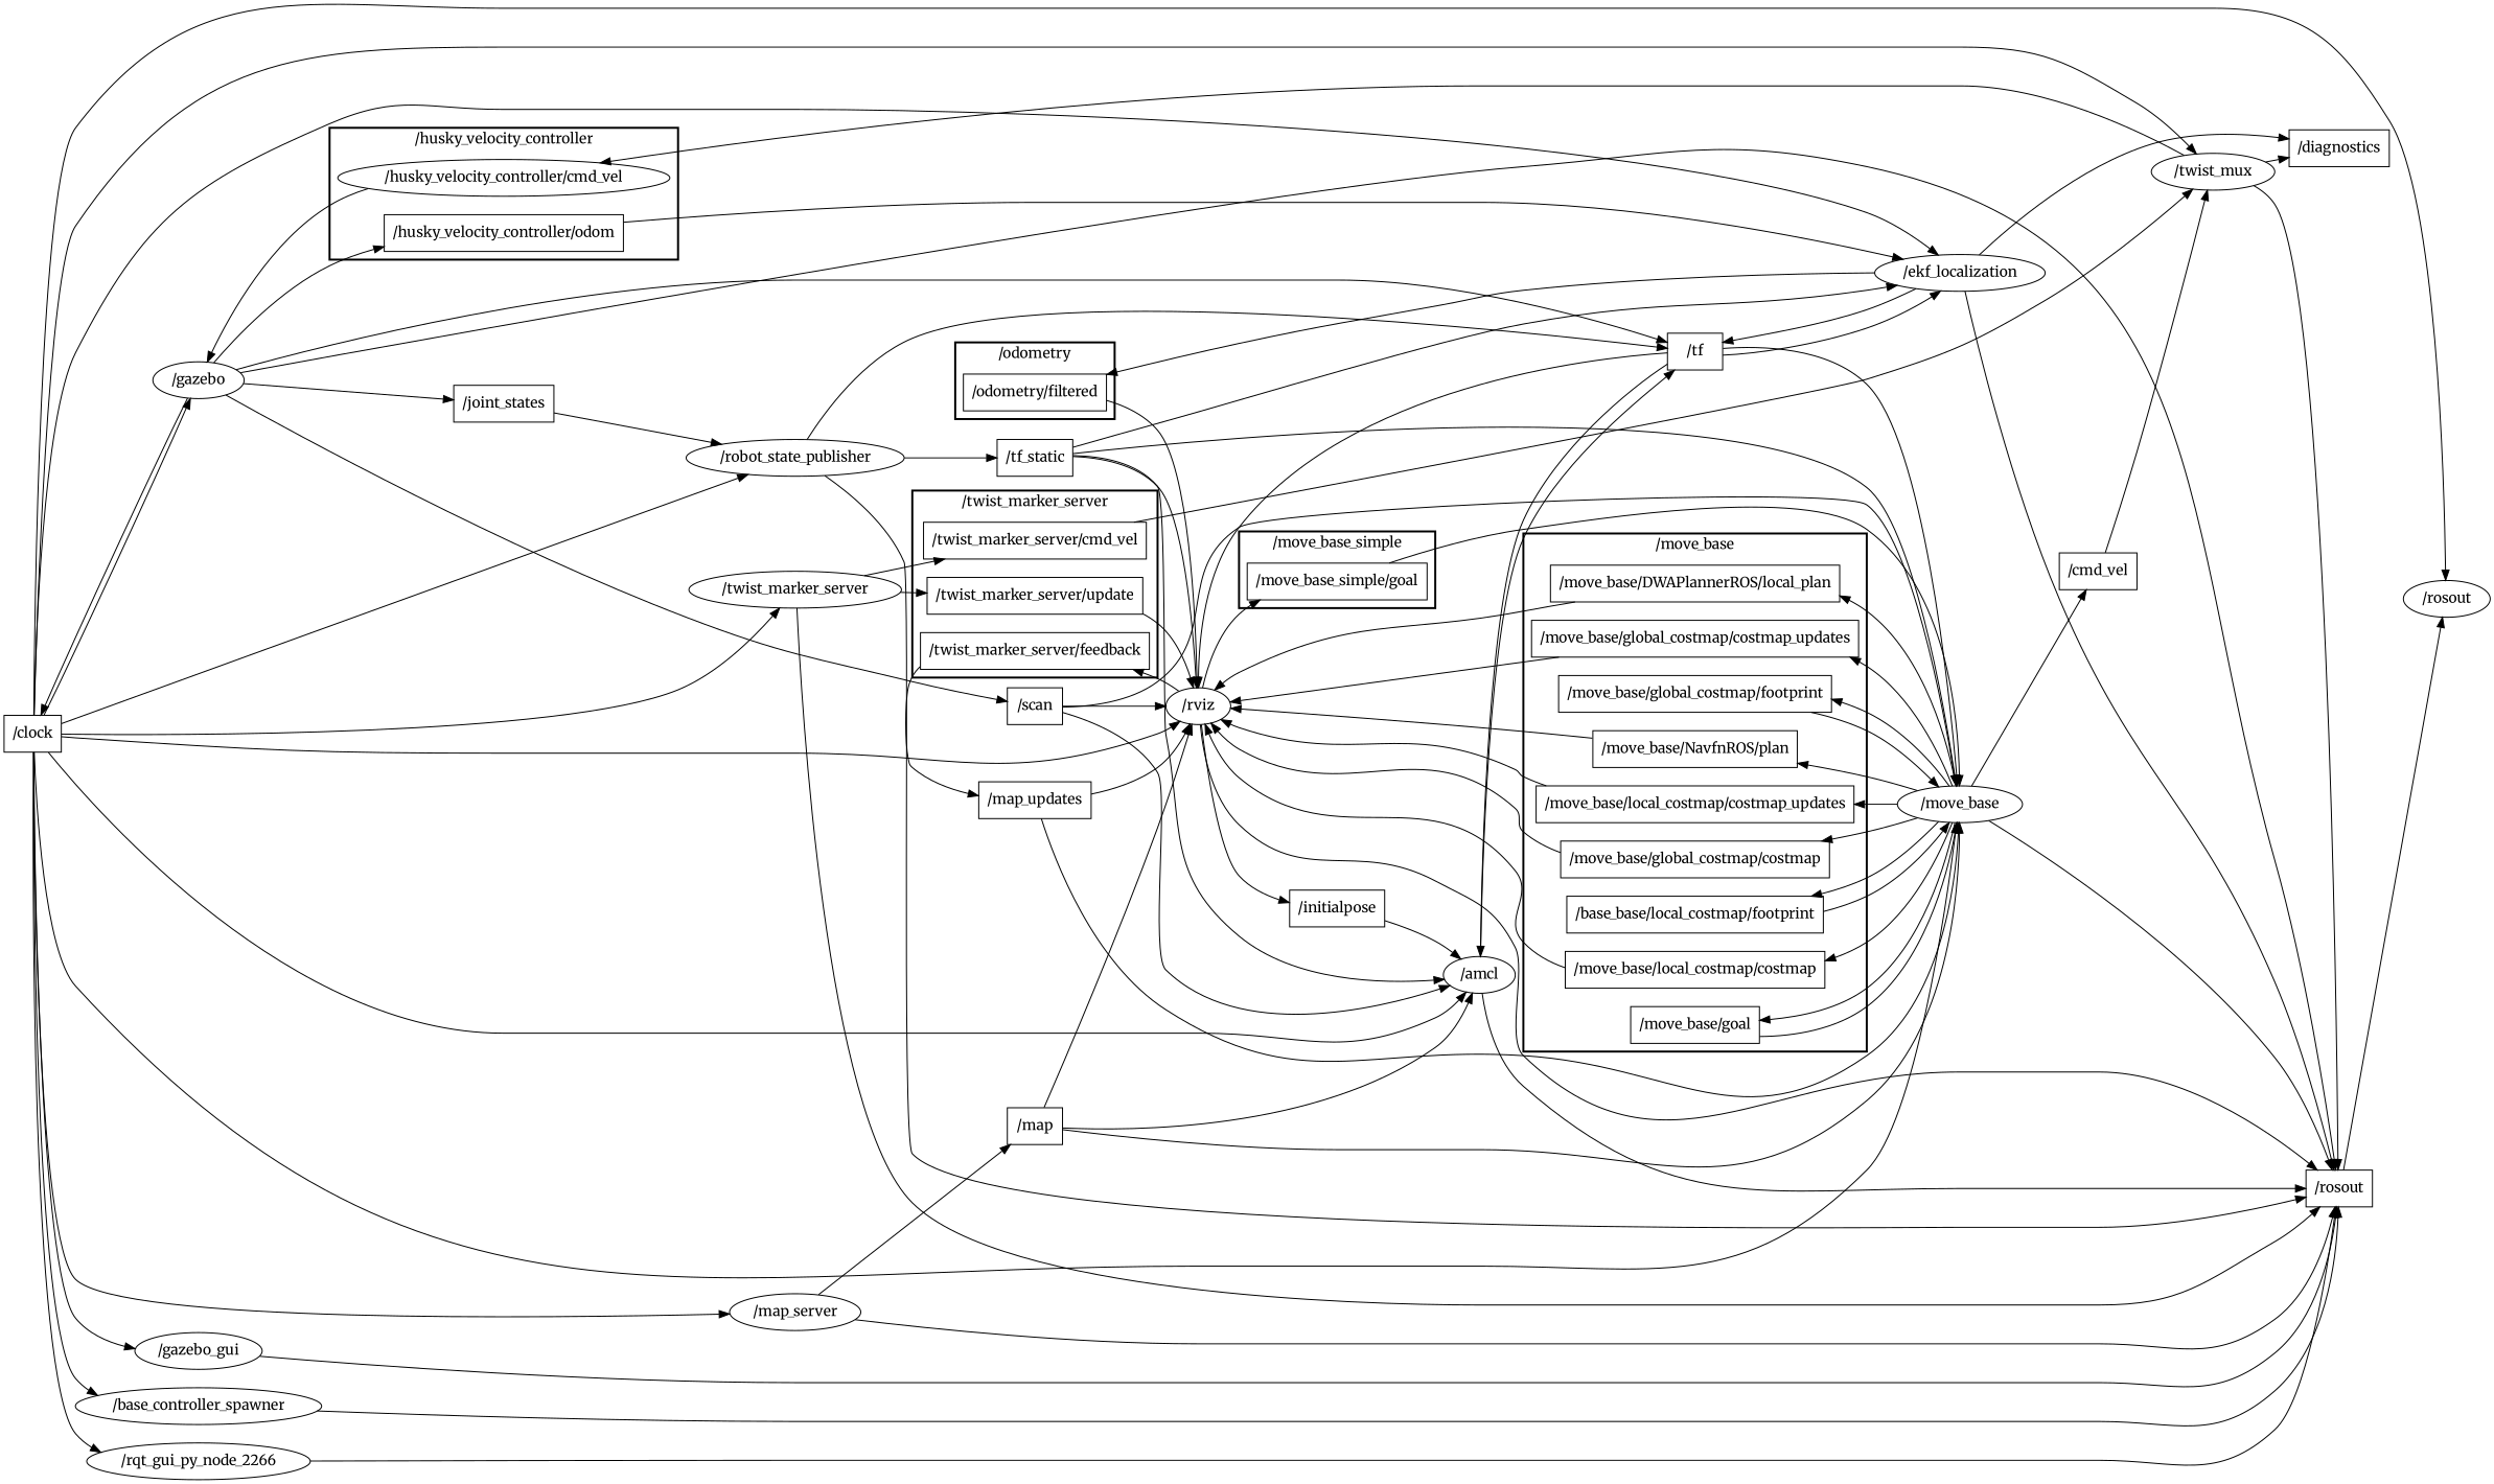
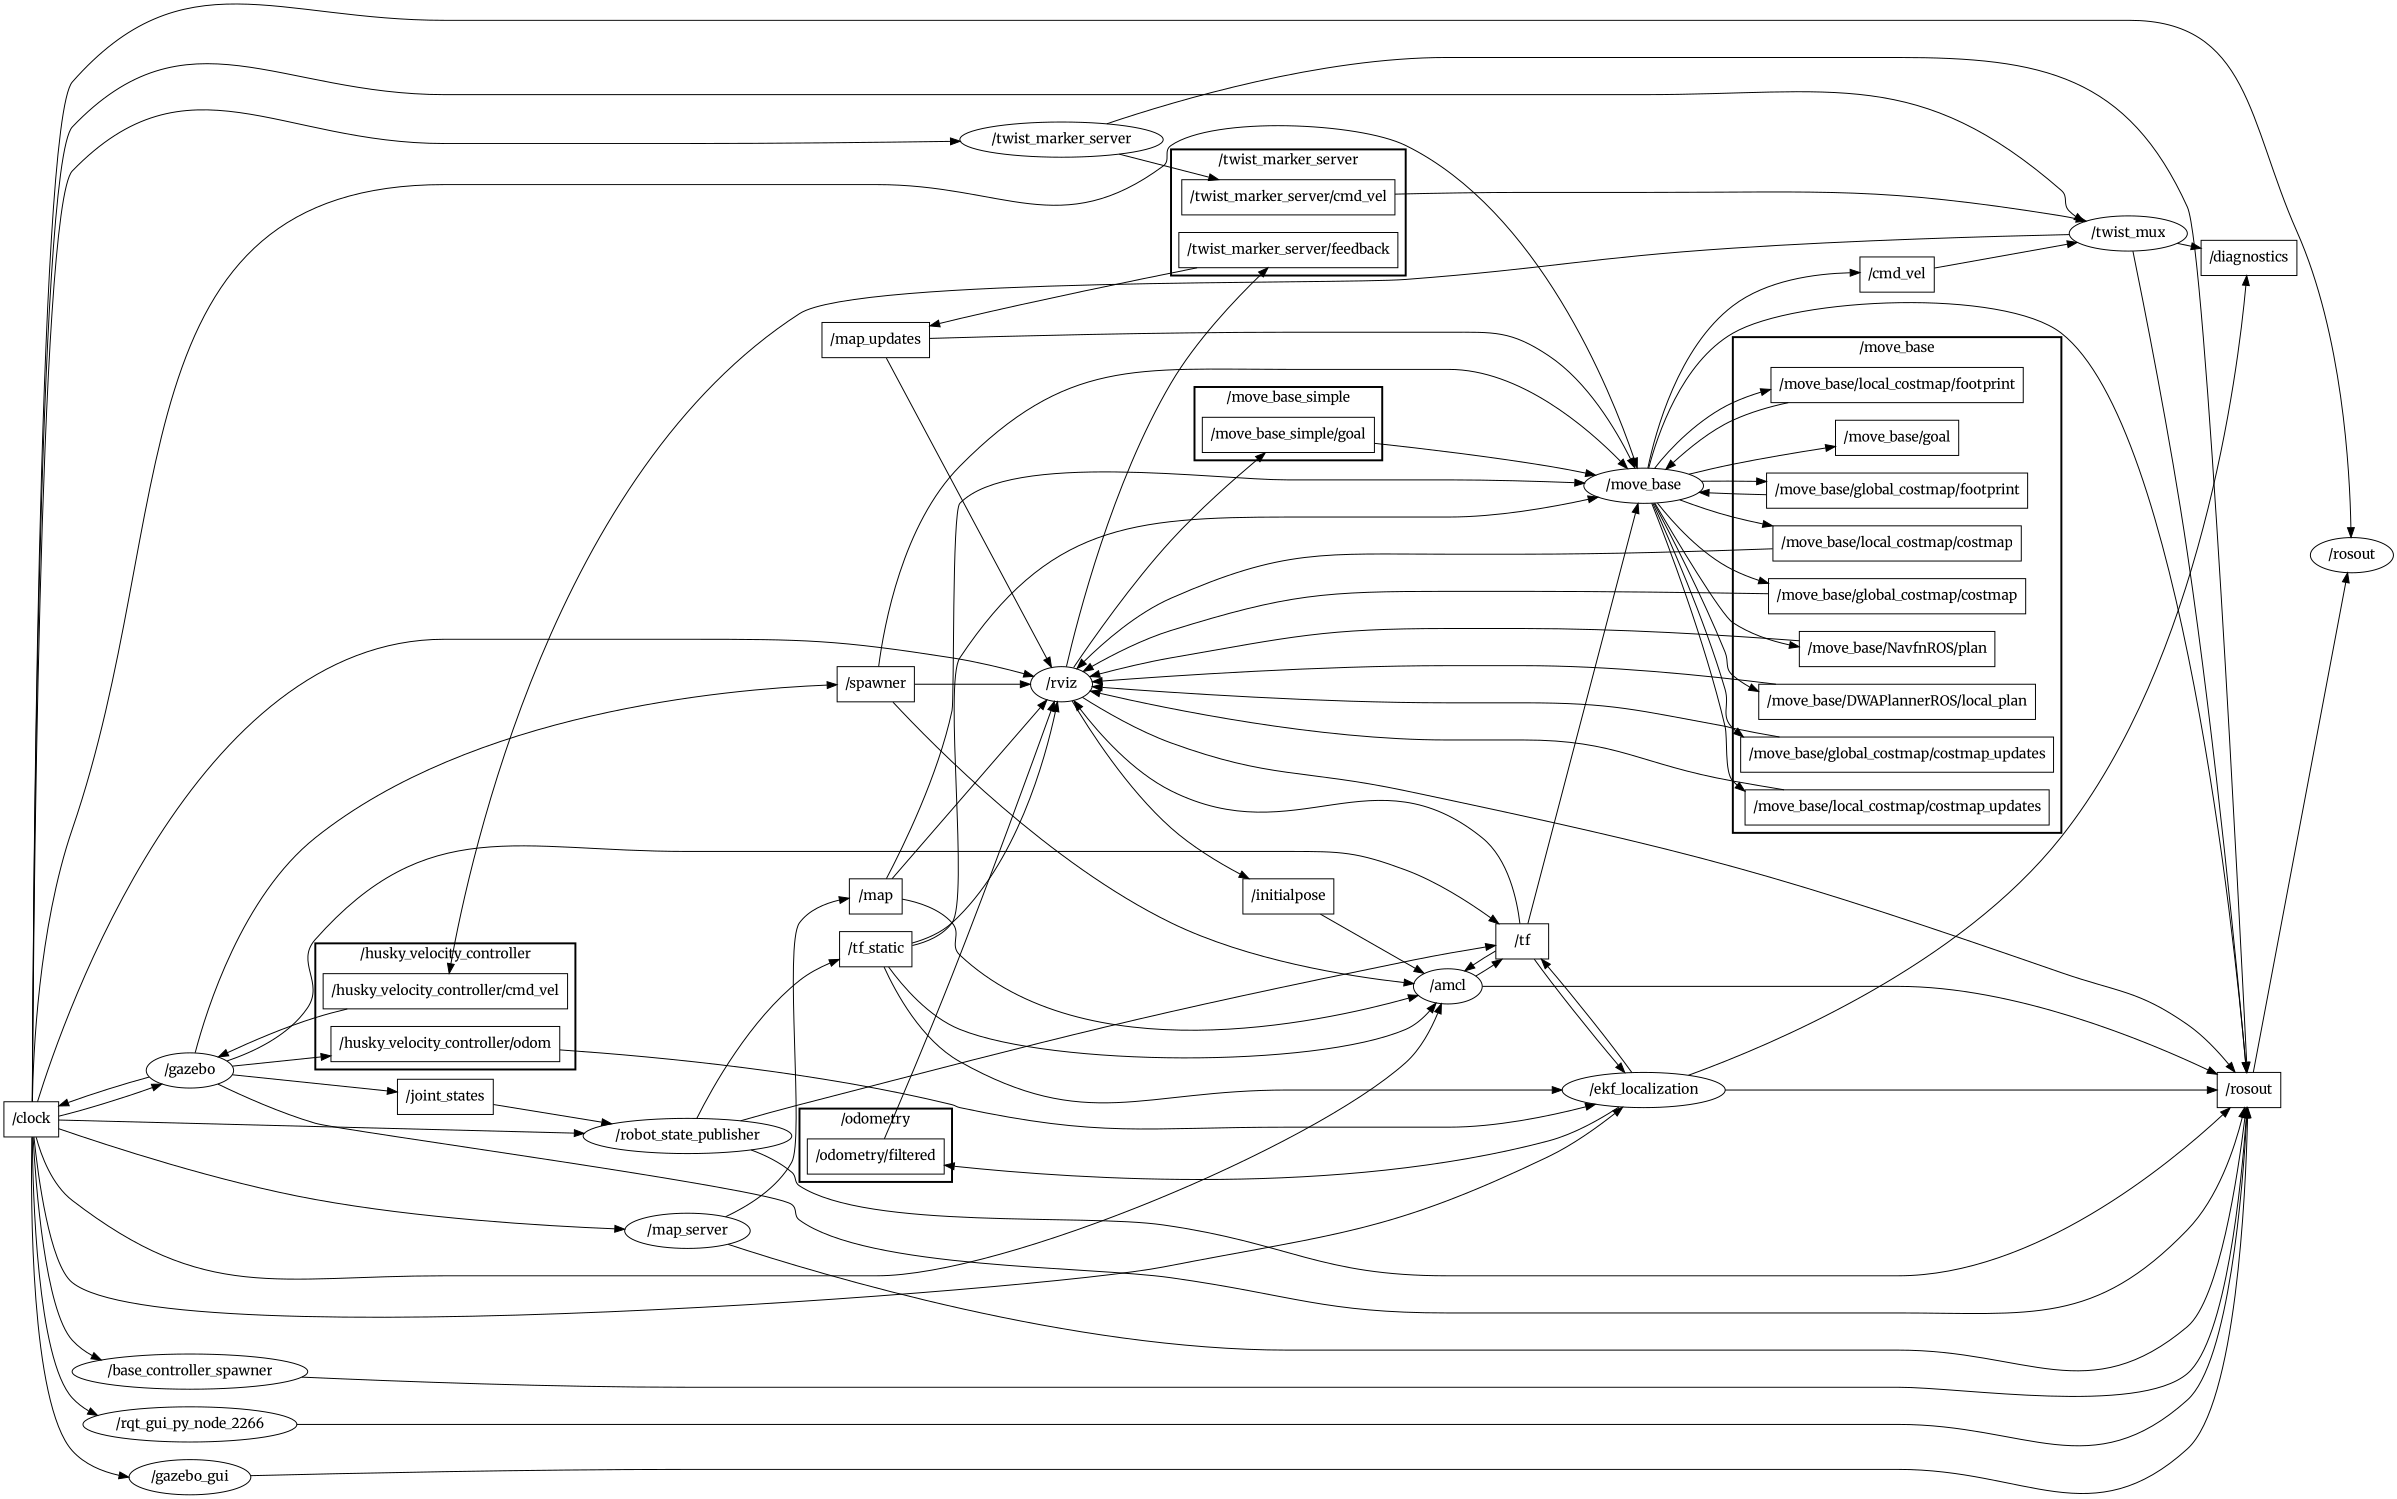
  digraph {
    compound=True
    fontname=Merriweather
    rank=same
    rankdir=LR
    ranksep=0.2
    node [fontname=Merriweather shape=box]
    edge [fontname=Merriweather penwidth=1]
    n1 [height=0.5 label="/move_base/NavfnROS/plan" width=2.4028]
    n2 [height=0.5 label="/move_base/DWAPlannerROS/local_plan" width=3.4167]
    n3 [height=0.5 label="/move_base/global_costmap/footprint" width=3.0972]
    n4 [height=0.5 label="/move_base/global_costmap/costmap_updates" width=3.7361]
    n5 [height=0.5 label="/move_base/local_costmap/costmap_updates" width=3.6389]
    n6 [height=0.5 label="/move_base/global_costmap/costmap" width=3.0694]
-   n7 [height=0.5 label="/base_base/local_costmap/footprint" width=2.9861]
+   n7 [height=0.5 label="/move_base/local_costmap/footprint" width=2.9861]
    n8 [height=0.5 label="/move_base/local_costmap/costmap" width=2.9722]
    n9 [height=0.5 label="/move_base/goal" width=1.5139]
    n10 [height=0.5 label="/twist_marker_server/feedback" width=2.5694]
    n11 [height=0.5 label="/twist_marker_server/cmd_vel" width=2.5417]
-   n12 [height=0.5 label="/twist_marker_server/update" width=2.3889]
    n13 [height=0.5 label="/move_base_simple/goal" width=2.1111]
    n14 [height=0.5 label="/husky_velocity_controller/odom" width=2.7361]
-   n15 [height=0.5 label="/husky_velocity_controller/cmd_vel" shape=ellipse width=2.9583]
+   n15 [height=0.5 label="/husky_velocity_controller/cmd_vel" width=2.9583]
    n16 [height=0.5 label="/odometry/filtered" width=1.6111]
    n17 [height=0.5 label="/rviz" shape=ellipse width=0.75]
    n18 [height=0.5 label="/move_base" shape=ellipse width=1.4804]
    n19 [height=0.5 label="/map_updates" width=1.2778]
    n20 [height=0.5 label="/twist_mux" shape=ellipse width=1.4082]
    n21 [height=0.5 label="/ekf_localization" shape=ellipse width=1.9318]
    n22 [height=0.5 label="/gazebo" shape=ellipse width=1.0652]
    n23 [height=0.5 label="/initialpose" width=1.0694]
    n24 [height=0.5 label="/rosout" width=0.75]
    n25 [height=0.5 label="/cmd_vel" width=0.94444]
    n26 [height=0.5 label="/twist_marker_server" shape=ellipse width=2.3831]
    n27 [height=0.5 label="/diagnostics" width=1.125]
    n28 [height=0.5 label="/tf" width=0.75]
    n29 [height=0.5 label="/clock" width=0.75]
    n30 [height=0.5 label="/joint_states" width=1.1389]
-   n31 [height=0.5 label="/scan" width=0.75]
+   n31 [height=0.5 label="/spawner" width=0.75]
    n32 [height=0.5 label="/amcl" shape=ellipse width=0.84854]
    n33 [height=0.5 label="/rosout" shape=ellipse width=0.97491]
    n34 [height=0.5 label="/robot_state_publisher" shape=ellipse width=2.4734]
    n35 [height=0.5 label="/map_server" shape=ellipse width=1.5165]
    n36 [height=0.5 label="/gazebo_gui" shape=ellipse width=1.4985]
    n37 [height=0.5 label="/base_controller_spawner" shape=ellipse width=2.7984]
    n38 [height=0.5 label="/rqt_gui_py_node_2266" shape=ellipse width=2.6359]
    n39 [height=0.5 label="/tf_static" width=0.88889]
    n40 [height=0.5 label="/map" width=0.75]
    subgraph cluster_1 {
      label="/move_base"
      style=bold
      n1
      n2
      n3
      n4
      n5
      n6
      n7
      n8
      n9
    }
    subgraph cluster_2 {
      label="/twist_marker_server"
      style=bold
      n10
      n11
-     n12
    }
    subgraph cluster_3 {
      label="/move_base_simple"
      style=bold
      n13
    }
    subgraph cluster_4 {
      label="/husky_velocity_controller"
      style=bold
      n14
      n15
    }
    subgraph cluster_5 {
      label="/odometry"
      style=bold
      n16
    }
    n1 -> n17
    n2 -> n17
    n3 -> n18
    n4 -> n17
    n5 -> n17
    n6 -> n17
    n7 -> n18
    n8 -> n17
-   n9 -> n18
    n10 -> n19
    n11 -> n20
-   n12 -> n17
    n13 -> n18
    n14 -> n21
    n15 -> n22
    n16 -> n17
    n17 -> n10
    n17 -> n13
    n17 -> n23
    n17 -> n24
    n18 -> n1
    n18 -> n2
    n18 -> n3
    n18 -> n4
    n18 -> n5
    n18 -> n6
    n18 -> n7
    n18 -> n8
    n18 -> n9
    n18 -> n24
    n18 -> n25
    n19 -> n17
    n19 -> n18
    n20 -> n15
    n20 -> n24
    n20 -> n27
    n21 -> n16
    n21 -> n24
    n21 -> n27
    n21 -> n28
    n22 -> n14
    n22 -> n24
    n22 -> n28
    n22 -> n29
    n22 -> n30
    n22 -> n31
    n23 -> n32
    n24 -> n33
    n25 -> n20
    n26 -> n11
-   n26 -> n12
    n26 -> n24
    n28 -> n17
    n28 -> n18
    n28 -> n21
    n28 -> n32
    n29 -> n17
    n29 -> n18
    n29 -> n20
    n29 -> n21
    n29 -> n22
    n29 -> n26
    n29 -> n32
    n29 -> n33
    n29 -> n34
    n29 -> n35
    n29 -> n36
    n29 -> n37
    n29 -> n38
    n30 -> n34
    n31 -> n17
    n31 -> n18
    n31 -> n32
    n32 -> n24
    n32 -> n28
    n34 -> n24
    n34 -> n28
    n34 -> n39
    n35 -> n24
    n35 -> n40
    n36 -> n24
    n37 -> n24
    n38 -> n24
    n39 -> n17
    n39 -> n18
    n39 -> n21
    n39 -> n32
    n40 -> n17
    n40 -> n18
    n40 -> n32
  }
